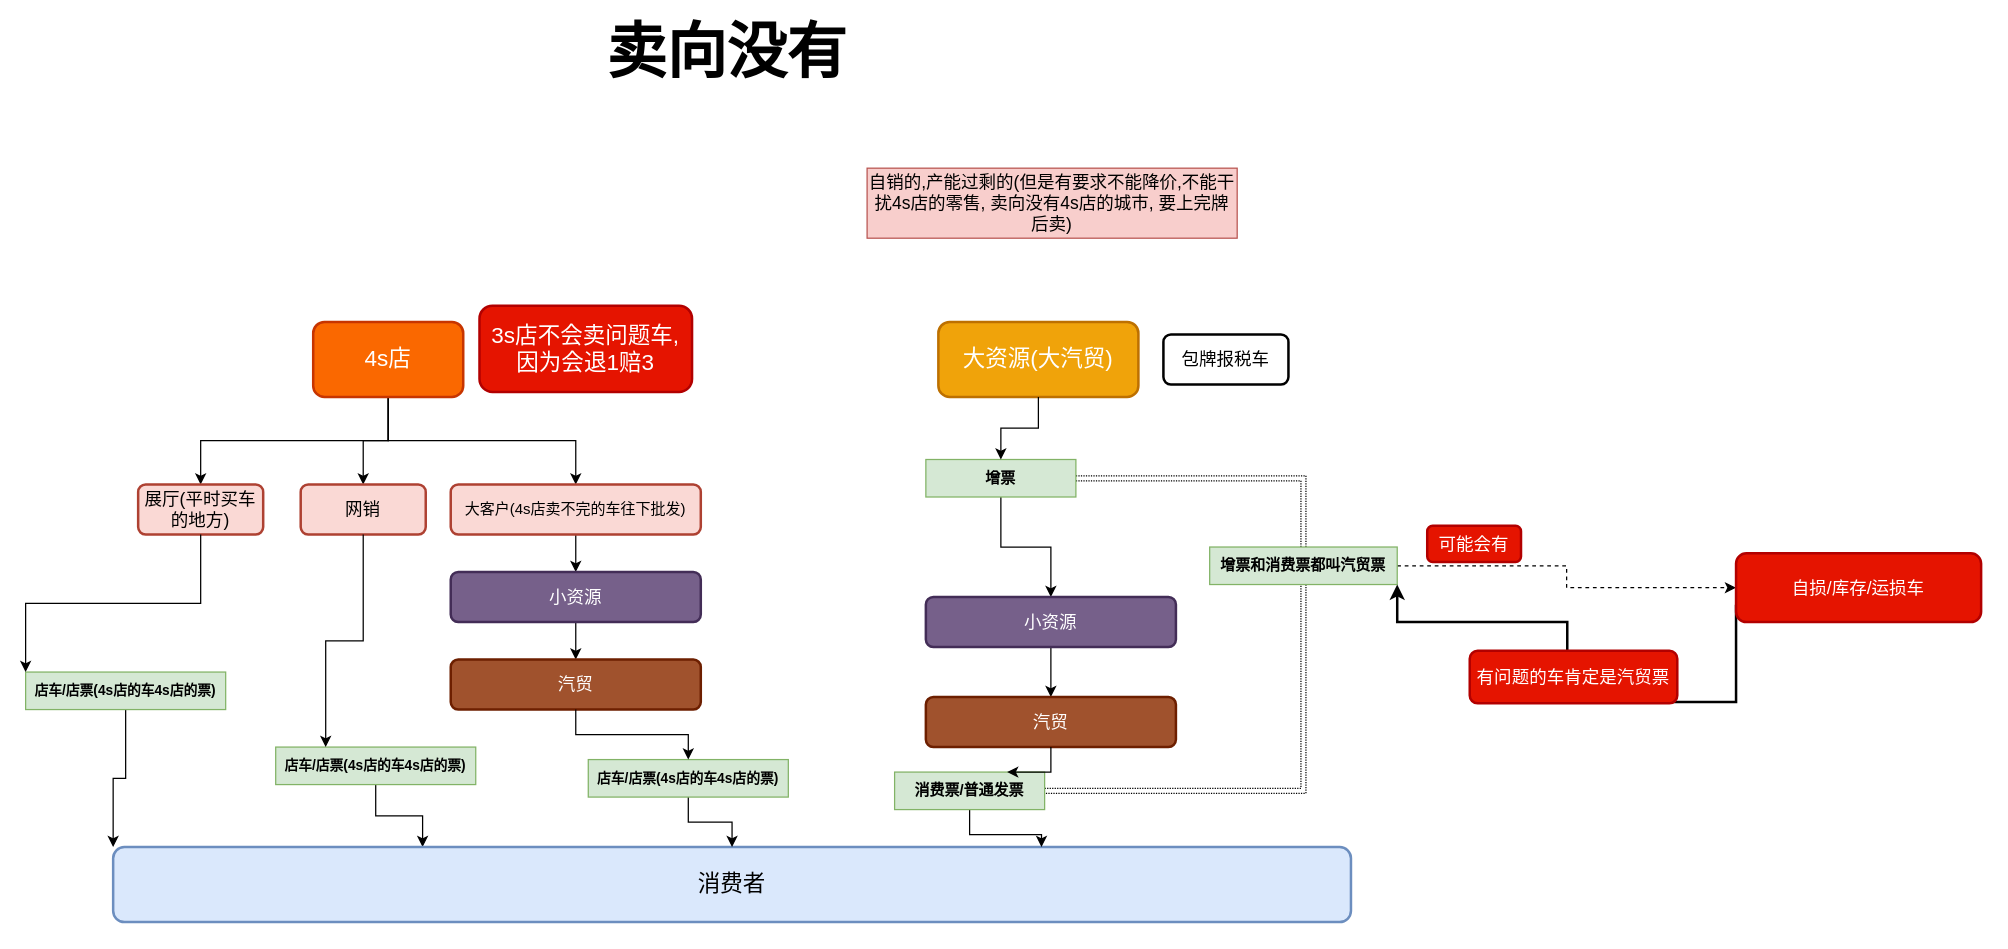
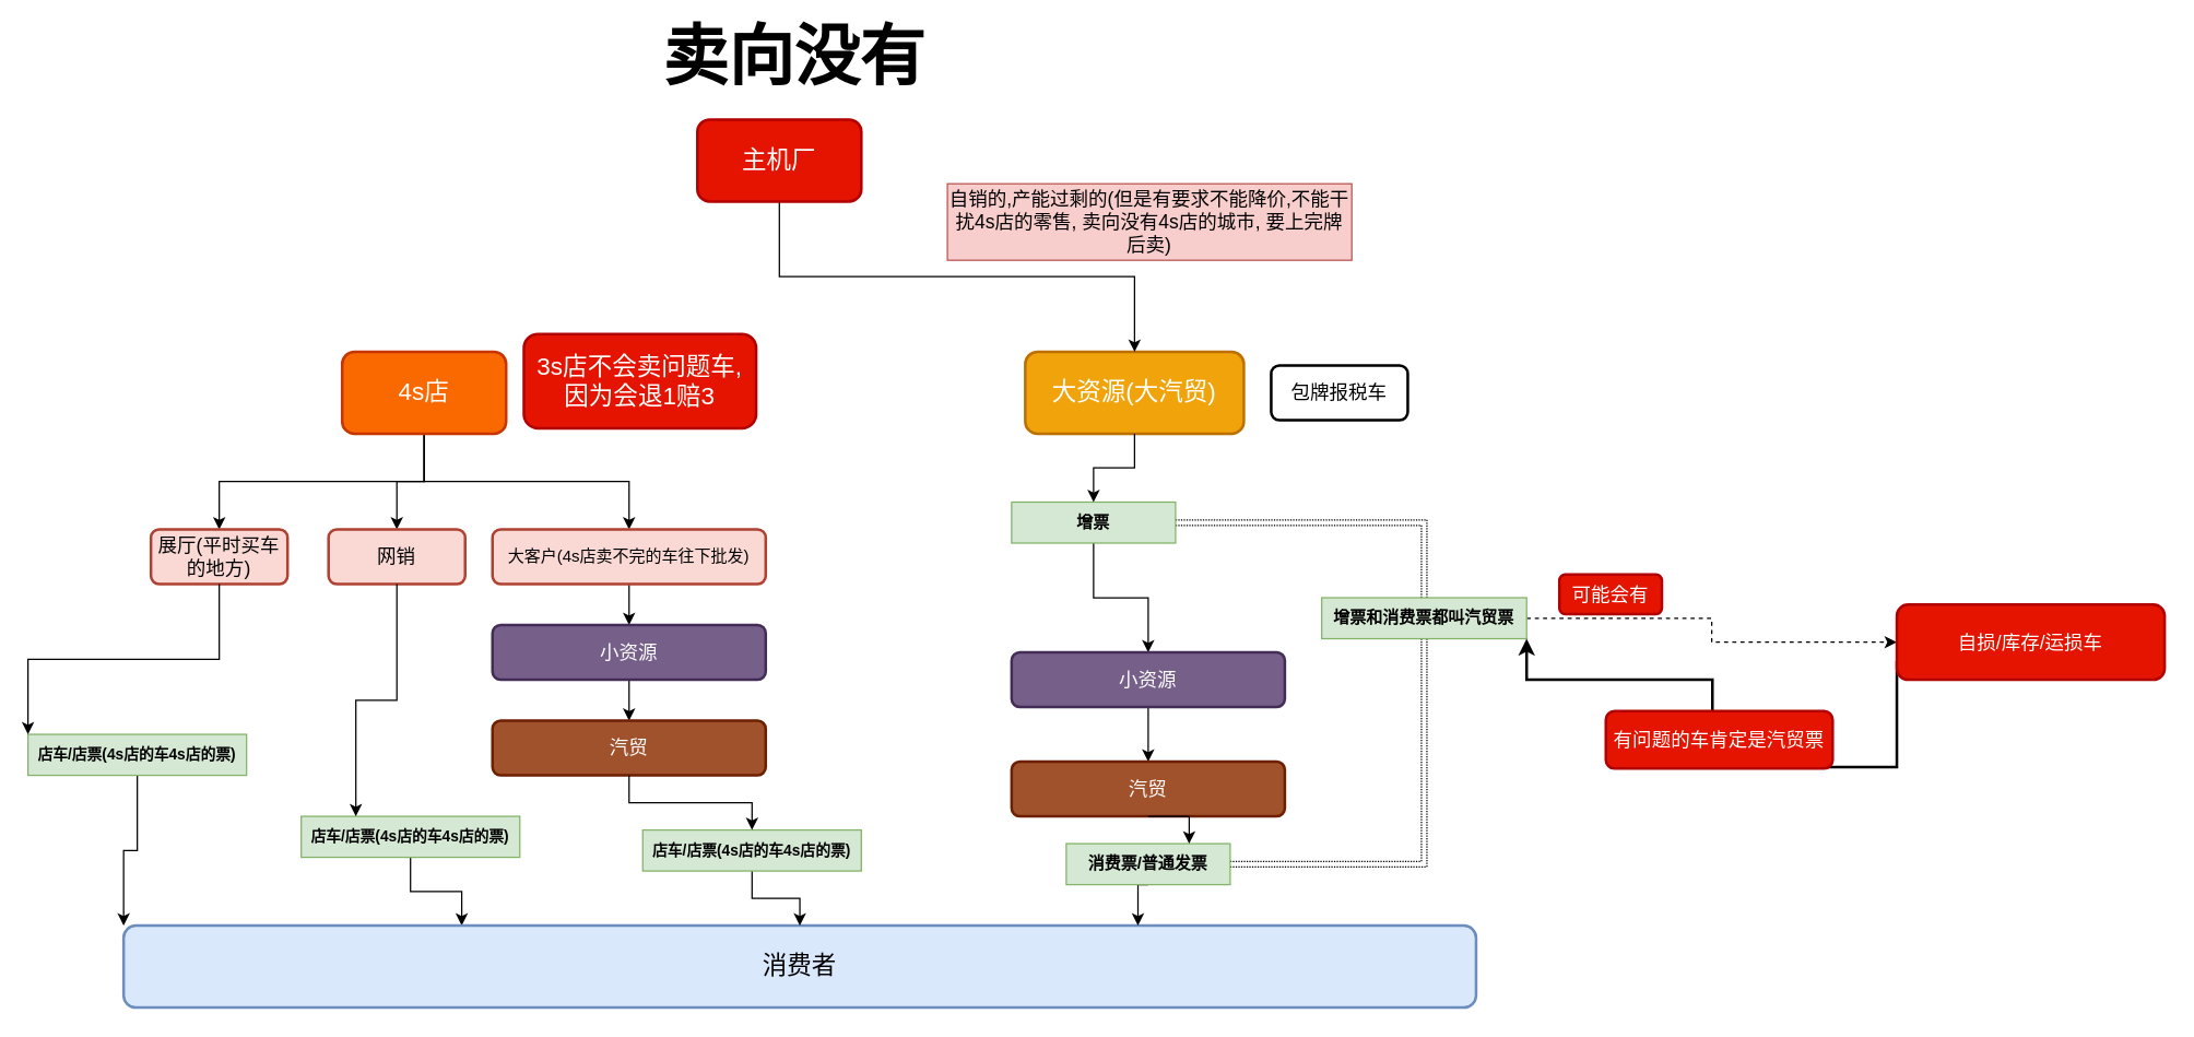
  <mxCell id="0" />
  <mxCell id="1" parent="0" />
  <mxCell id="2" style="edgeStyle=orthogonalEdgeStyle;rounded=0;orthogonalLoop=1;jettySize=auto;html=1;exitX=0.5;exitY=1;exitDx=0;exitDy=0;entryX=0.5;entryY=0;entryDx=0;entryDy=0;" parent="1" source="5" target="11" edge="1"><mxGeometry relative="1" as="geometry" /></mxCell>
  <mxCell id="3" style="edgeStyle=orthogonalEdgeStyle;rounded=0;orthogonalLoop=1;jettySize=auto;html=1;exitX=0.5;exitY=1;exitDx=0;exitDy=0;" parent="1" source="5" target="13" edge="1"><mxGeometry relative="1" as="geometry" /></mxCell>
  <mxCell id="4" style="edgeStyle=orthogonalEdgeStyle;rounded=0;orthogonalLoop=1;jettySize=auto;html=1;exitX=0.5;exitY=1;exitDx=0;exitDy=0;" parent="1" source="5" target="16" edge="1"><mxGeometry relative="1" as="geometry" /></mxCell>
  <mxCell id="5" value="&lt;font style=&quot;font-size: 18px&quot;&gt;4s店&lt;/font&gt;" style="rounded=1;whiteSpace=wrap;html=1;strokeWidth=2;fillColor=#fa6800;strokeColor=#C73500;fontColor=#ffffff;" parent="1" vertex="1"><mxGeometry x="250" y="257" width="120" height="60" as="geometry" /></mxCell>
  <mxCell id="6" style="edgeStyle=orthogonalEdgeStyle;rounded=0;orthogonalLoop=1;jettySize=auto;html=1;exitX=0.5;exitY=1;exitDx=0;exitDy=0;strokeWidth=1;" parent="1" source="34" target="24" edge="1"><mxGeometry relative="1" as="geometry" /></mxCell>
  <mxCell id="7" value="&lt;font style=&quot;font-size: 18px&quot;&gt;大资源(大汽贸)&lt;/font&gt;" style="rounded=1;whiteSpace=wrap;html=1;strokeWidth=2;fillColor=#f0a30a;strokeColor=#BD7000;fontColor=#ffffff;" parent="1" vertex="1"><mxGeometry x="750" y="257" width="160" height="60" as="geometry" /></mxCell>
+ <mxCell id="8" style="edgeStyle=orthogonalEdgeStyle;rounded=0;orthogonalLoop=1;jettySize=auto;html=1;exitX=0.5;exitY=1;exitDx=0;exitDy=0;entryX=0.5;entryY=0;entryDx=0;entryDy=0;" parent="1" source="9" target="7" edge="1"><mxGeometry relative="1" as="geometry" /></mxCell>
+ <mxCell id="9" value="&lt;font style=&quot;font-size: 18px&quot;&gt;主机厂&lt;/font&gt;" style="rounded=1;whiteSpace=wrap;html=1;strokeWidth=2;fillColor=#e51400;strokeColor=#B20000;fontColor=#ffffff;" parent="1" vertex="1"><mxGeometry x="510" y="87" width="120" height="60" as="geometry" /></mxCell>
  <mxCell id="10" style="edgeStyle=orthogonalEdgeStyle;rounded=0;orthogonalLoop=1;jettySize=auto;html=1;exitX=0.5;exitY=1;exitDx=0;exitDy=0;entryX=0;entryY=0;entryDx=0;entryDy=0;strokeWidth=1;" parent="1" source="29" target="14" edge="1"><mxGeometry relative="1" as="geometry" /></mxCell>
  <mxCell id="11" value="&lt;font style=&quot;font-size: 14px&quot;&gt;展厅(平时买车的地方)&lt;/font&gt;" style="rounded=1;whiteSpace=wrap;html=1;strokeWidth=2;fillColor=#fad9d5;strokeColor=#ae4132;" parent="1" vertex="1"><mxGeometry x="110" y="387" width="100" height="40" as="geometry" /></mxCell>
  <mxCell id="12" style="edgeStyle=orthogonalEdgeStyle;rounded=0;orthogonalLoop=1;jettySize=auto;html=1;exitX=0.5;exitY=1;exitDx=0;exitDy=0;entryX=0.25;entryY=0;entryDx=0;entryDy=0;" parent="1" source="27" target="14" edge="1"><mxGeometry relative="1" as="geometry" /></mxCell>
  <mxCell id="13" value="&lt;font style=&quot;font-size: 14px&quot;&gt;网销&lt;/font&gt;" style="rounded=1;whiteSpace=wrap;html=1;strokeWidth=2;fillColor=#fad9d5;strokeColor=#ae4132;" parent="1" vertex="1"><mxGeometry x="240" y="387" width="100" height="40" as="geometry" /></mxCell>
  <mxCell id="14" value="&lt;font style=&quot;font-size: 18px&quot;&gt;消费者&lt;/font&gt;" style="rounded=1;whiteSpace=wrap;html=1;strokeWidth=2;fillColor=#dae8fc;strokeColor=#6c8ebf;" parent="1" vertex="1"><mxGeometry x="90" y="677" width="990" height="60" as="geometry" /></mxCell>
  <mxCell id="15" style="edgeStyle=orthogonalEdgeStyle;rounded=0;orthogonalLoop=1;jettySize=auto;html=1;exitX=0.5;exitY=1;exitDx=0;exitDy=0;entryX=0.5;entryY=0;entryDx=0;entryDy=0;" parent="1" source="16" target="18" edge="1"><mxGeometry relative="1" as="geometry" /></mxCell>
  <mxCell id="16" value="&lt;font style=&quot;font-size: 12px&quot;&gt;大客户(4s店卖不完的车往下批发)&lt;/font&gt;" style="rounded=1;whiteSpace=wrap;html=1;strokeWidth=2;fillColor=#fad9d5;strokeColor=#ae4132;" parent="1" vertex="1"><mxGeometry x="360" y="387" width="200" height="40" as="geometry" /></mxCell>
  <mxCell id="17" style="edgeStyle=orthogonalEdgeStyle;rounded=0;orthogonalLoop=1;jettySize=auto;html=1;exitX=0.5;exitY=1;exitDx=0;exitDy=0;entryX=0.5;entryY=0;entryDx=0;entryDy=0;" parent="1" source="18" target="20" edge="1"><mxGeometry relative="1" as="geometry" /></mxCell>
  <mxCell id="18" value="&lt;font style=&quot;font-size: 14px&quot;&gt;小资源&lt;/font&gt;" style="rounded=1;whiteSpace=wrap;html=1;strokeWidth=2;fillColor=#76608a;strokeColor=#432D57;fontColor=#ffffff;" parent="1" vertex="1"><mxGeometry x="360" y="457" width="200" height="40" as="geometry" /></mxCell>
  <mxCell id="19" style="edgeStyle=orthogonalEdgeStyle;rounded=0;orthogonalLoop=1;jettySize=auto;html=1;exitX=0.5;exitY=1;exitDx=0;exitDy=0;" parent="1" source="31" target="14" edge="1"><mxGeometry relative="1" as="geometry" /></mxCell>
  <mxCell id="20" value="&lt;font style=&quot;font-size: 14px&quot;&gt;汽贸&lt;/font&gt;" style="rounded=1;whiteSpace=wrap;html=1;strokeWidth=2;fillColor=#a0522d;strokeColor=#6D1F00;fontColor=#ffffff;" parent="1" vertex="1"><mxGeometry x="360" y="527" width="200" height="40" as="geometry" /></mxCell>
  <mxCell id="21" value="&lt;font style=&quot;font-size: 14px&quot;&gt;自销的,产能过剩的(但是有要求不能降价,不能干扰4s店的零售, 卖向没有4s店的城市, 要上完牌后卖)&lt;/font&gt;" style="text;html=1;strokeColor=#b85450;fillColor=#f8cecc;align=center;verticalAlign=middle;whiteSpace=wrap;rounded=0;" parent="1" vertex="1"><mxGeometry x="693" y="134" width="296" height="56" as="geometry" /></mxCell>
  <mxCell id="22" value="&lt;font style=&quot;font-size: 14px&quot;&gt;包牌报税车&lt;/font&gt;" style="rounded=1;whiteSpace=wrap;html=1;strokeWidth=2;" parent="1" vertex="1"><mxGeometry x="930" y="267" width="100" height="40" as="geometry" /></mxCell>
  <mxCell id="23" style="edgeStyle=orthogonalEdgeStyle;rounded=0;orthogonalLoop=1;jettySize=auto;html=1;exitX=0.5;exitY=1;exitDx=0;exitDy=0;strokeWidth=1;" parent="1" source="24" target="26" edge="1"><mxGeometry relative="1" as="geometry" /></mxCell>
  <mxCell id="24" value="&lt;font style=&quot;font-size: 14px&quot;&gt;小资源&lt;/font&gt;" style="rounded=1;whiteSpace=wrap;html=1;strokeWidth=2;fillColor=#76608a;strokeColor=#432D57;fontColor=#ffffff;" parent="1" vertex="1"><mxGeometry x="740" y="477" width="200" height="40" as="geometry" /></mxCell>
  <mxCell id="25" style="edgeStyle=orthogonalEdgeStyle;rounded=0;orthogonalLoop=1;jettySize=auto;html=1;exitX=0.5;exitY=1;exitDx=0;exitDy=0;entryX=0.75;entryY=0;entryDx=0;entryDy=0;strokeWidth=1;" parent="1" source="37" target="14" edge="1"><mxGeometry relative="1" as="geometry" /></mxCell>
  <mxCell id="26" value="&lt;font style=&quot;font-size: 14px&quot;&gt;汽贸&lt;/font&gt;" style="rounded=1;whiteSpace=wrap;html=1;strokeWidth=2;fillColor=#a0522d;strokeColor=#6D1F00;fontColor=#ffffff;" parent="1" vertex="1"><mxGeometry x="740" y="557" width="200" height="40" as="geometry" /></mxCell>
  <mxCell id="27" value="&lt;b&gt;&lt;font style=&quot;font-size: 11px&quot;&gt;店车/店票(4s店的车4s店的票)&lt;/font&gt;&lt;/b&gt;" style="text;html=1;strokeColor=#82b366;fillColor=#d5e8d4;align=center;verticalAlign=middle;whiteSpace=wrap;rounded=0;" parent="1" vertex="1"><mxGeometry x="220" y="597" width="160" height="30" as="geometry" /></mxCell>
  <mxCell id="28" style="edgeStyle=orthogonalEdgeStyle;rounded=0;orthogonalLoop=1;jettySize=auto;html=1;exitX=0.5;exitY=1;exitDx=0;exitDy=0;entryX=0.25;entryY=0;entryDx=0;entryDy=0;" parent="1" source="13" target="27" edge="1"><mxGeometry relative="1" as="geometry"><mxPoint x="290" y="427" as="sourcePoint" /><mxPoint x="347.5" y="667" as="targetPoint" /></mxGeometry></mxCell>
  <mxCell id="29" value="&lt;b&gt;&lt;font style=&quot;font-size: 11px&quot;&gt;店车/店票(4s店的车4s店的票)&lt;/font&gt;&lt;/b&gt;" style="text;html=1;strokeColor=#82b366;fillColor=#d5e8d4;align=center;verticalAlign=middle;whiteSpace=wrap;rounded=0;" parent="1" vertex="1"><mxGeometry x="20" y="537" width="160" height="30" as="geometry" /></mxCell>
  <mxCell id="30" style="edgeStyle=orthogonalEdgeStyle;rounded=0;orthogonalLoop=1;jettySize=auto;html=1;exitX=0.5;exitY=1;exitDx=0;exitDy=0;entryX=0;entryY=0;entryDx=0;entryDy=0;strokeWidth=1;" parent="1" source="11" target="29" edge="1"><mxGeometry relative="1" as="geometry"><mxPoint x="160" y="427" as="sourcePoint" /><mxPoint x="100" y="667" as="targetPoint" /></mxGeometry></mxCell>
  <mxCell id="31" value="&lt;b&gt;&lt;font style=&quot;font-size: 11px&quot;&gt;店车/店票(4s店的车4s店的票)&lt;/font&gt;&lt;/b&gt;" style="text;html=1;strokeColor=#82b366;fillColor=#d5e8d4;align=center;verticalAlign=middle;whiteSpace=wrap;rounded=0;" parent="1" vertex="1"><mxGeometry x="470" y="607" width="160" height="30" as="geometry" /></mxCell>
  <mxCell id="32" style="edgeStyle=orthogonalEdgeStyle;rounded=0;orthogonalLoop=1;jettySize=auto;html=1;exitX=0.5;exitY=1;exitDx=0;exitDy=0;" parent="1" source="20" target="31" edge="1"><mxGeometry relative="1" as="geometry"><mxPoint x="460" y="567" as="sourcePoint" /><mxPoint x="595" y="667" as="targetPoint" /></mxGeometry></mxCell>
  <mxCell id="33" style="edgeStyle=orthogonalEdgeStyle;rounded=0;orthogonalLoop=1;jettySize=auto;html=1;exitX=1;exitY=0.5;exitDx=0;exitDy=0;dashed=1;dashPattern=1 1;strokeWidth=1;shape=link;" parent="1" source="34" target="40" edge="1"><mxGeometry relative="1" as="geometry" /></mxCell>
  <mxCell id="34" value="&lt;b&gt;增票&lt;/b&gt;" style="text;html=1;strokeColor=#82b366;fillColor=#d5e8d4;align=center;verticalAlign=middle;whiteSpace=wrap;rounded=0;" parent="1" vertex="1"><mxGeometry x="740" y="367" width="120" height="30" as="geometry" /></mxCell>
  <mxCell id="35" style="edgeStyle=orthogonalEdgeStyle;rounded=0;orthogonalLoop=1;jettySize=auto;html=1;exitX=0.5;exitY=1;exitDx=0;exitDy=0;strokeWidth=1;" parent="1" source="7" target="34" edge="1"><mxGeometry relative="1" as="geometry"><mxPoint x="830" y="317" as="sourcePoint" /><mxPoint x="840" y="477" as="targetPoint" /></mxGeometry></mxCell>
  <mxCell id="36" style="edgeStyle=orthogonalEdgeStyle;rounded=0;orthogonalLoop=1;jettySize=auto;html=1;exitX=1;exitY=0.5;exitDx=0;exitDy=0;dashed=1;dashPattern=1 1;strokeWidth=1;shape=link;" parent="1" source="37" target="40" edge="1"><mxGeometry relative="1" as="geometry" /></mxCell>
- <mxCell id="37" value="&lt;b&gt;消费票/普通发票&lt;/b&gt;" style="text;html=1;strokeColor=#82b366;fillColor=#d5e8d4;align=center;verticalAlign=middle;whiteSpace=wrap;rounded=0;" parent="1" vertex="1"><mxGeometry x="715" y="617" width="120" height="30" as="geometry" /></mxCell>
+ <mxCell id="37" value="&lt;b&gt;消费票/普通发票&lt;/b&gt;" style="text;html=1;strokeColor=#82b366;fillColor=#d5e8d4;align=center;verticalAlign=middle;whiteSpace=wrap;rounded=0;" parent="1" vertex="1"><mxGeometry x="780" y="617" width="120" height="30" as="geometry" /></mxCell>
  <mxCell id="38" style="edgeStyle=orthogonalEdgeStyle;rounded=0;orthogonalLoop=1;jettySize=auto;html=1;exitX=0.5;exitY=1;exitDx=0;exitDy=0;entryX=0.75;entryY=0;entryDx=0;entryDy=0;strokeWidth=1;" parent="1" source="26" target="37" edge="1"><mxGeometry relative="1" as="geometry"><mxPoint x="840" y="597" as="sourcePoint" /><mxPoint x="842.5" y="667" as="targetPoint" /></mxGeometry></mxCell>
  <mxCell id="39" style="edgeStyle=orthogonalEdgeStyle;rounded=0;orthogonalLoop=1;jettySize=auto;html=1;exitX=1;exitY=0.5;exitDx=0;exitDy=0;dashed=1;" edge="1" parent="1" source="40" target="43"><mxGeometry relative="1" as="geometry" /></mxCell>
  <mxCell id="40" value="&lt;b&gt;增票和消费票都叫汽贸票&lt;/b&gt;" style="text;html=1;strokeColor=#82b366;fillColor=#d5e8d4;align=center;verticalAlign=middle;whiteSpace=wrap;rounded=0;" parent="1" vertex="1"><mxGeometry x="967" y="437" width="150" height="30" as="geometry" /></mxCell>
  <mxCell id="41" value="&lt;b&gt;&lt;font style=&quot;font-size: 48px&quot;&gt;卖向没有&lt;/font&gt;&lt;/b&gt;" style="text;html=1;align=center;verticalAlign=middle;whiteSpace=wrap;rounded=0;" parent="1" vertex="1"><mxGeometry x="338" y="20" width="486" height="41" as="geometry" /></mxCell>
  <mxCell id="42" style="edgeStyle=orthogonalEdgeStyle;rounded=0;orthogonalLoop=1;jettySize=auto;html=1;exitX=0;exitY=0.75;exitDx=0;exitDy=0;entryX=1;entryY=1;entryDx=0;entryDy=0;strokeWidth=2;" edge="1" parent="1" source="43" target="40"><mxGeometry relative="1" as="geometry"><Array as="points"><mxPoint x="1388" y="561" /><mxPoint x="1253" y="561" /><mxPoint x="1253" y="497" /><mxPoint x="1117" y="497" /></Array></mxGeometry></mxCell>
  <mxCell id="43" value="&lt;span style=&quot;font-size: 14px&quot;&gt;自损/库存/运损车&lt;/span&gt;" style="rounded=1;whiteSpace=wrap;html=1;strokeWidth=2;fillColor=#e51400;strokeColor=#B20000;fontColor=#ffffff;" vertex="1" parent="1"><mxGeometry x="1388" y="442" width="196" height="55" as="geometry" /></mxCell>
  <mxCell id="44" value="&lt;font style=&quot;font-size: 18px&quot;&gt;3s店不会卖问题车, 因为会退1赔3&lt;/font&gt;" style="rounded=1;whiteSpace=wrap;html=1;strokeWidth=2;fillColor=#e51400;strokeColor=#B20000;fontColor=#ffffff;" vertex="1" parent="1"><mxGeometry x="383" y="244" width="170" height="69" as="geometry" /></mxCell>
  <mxCell id="45" value="&lt;font style=&quot;font-size: 14px&quot;&gt;可能会有&lt;/font&gt;" style="rounded=1;whiteSpace=wrap;html=1;strokeWidth=2;fillColor=#e51400;strokeColor=#B20000;fontColor=#ffffff;" vertex="1" parent="1"><mxGeometry x="1141" y="420" width="75" height="29" as="geometry" /></mxCell>
  <mxCell id="46" value="&lt;font style=&quot;font-size: 14px&quot;&gt;有问题的车肯定是汽贸票&lt;/font&gt;" style="rounded=1;whiteSpace=wrap;html=1;strokeWidth=2;fillColor=#e51400;strokeColor=#B20000;fontColor=#ffffff;" vertex="1" parent="1"><mxGeometry x="1175" y="520" width="166" height="42" as="geometry" /></mxCell>
